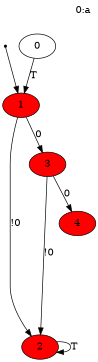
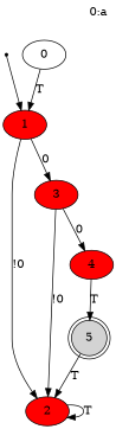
  digraph {
    label="0:a\n"
    labeljust=r
    labelloc=t
    node [fillcolor=red style=filled]
    init [shape=point fillcolor="" style=""]
    1
    0 [fillcolor="" style=""]
    2
    3
    4
+   5 [fillcolor=lightgrey shape=doublecircle]
    init -> 1
    1 -> 2 [label="!0"]
    1 -> 3 [label=0]
    0 -> 1 [label=T]
    2 -> 2 [label=T]
    3 -> 2 [label="!0"]
    3 -> 4 [label=0]
+   4 -> 5 [label=T]
+   5 -> 2 [label=T]
  }
